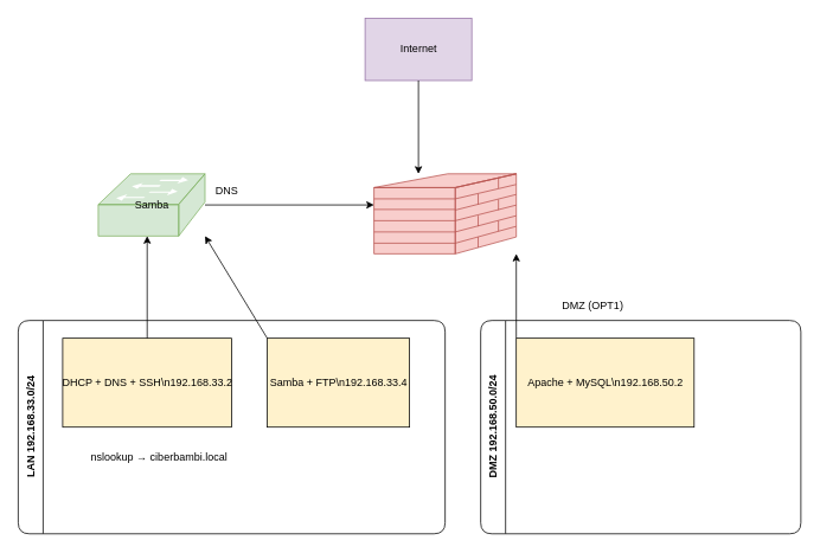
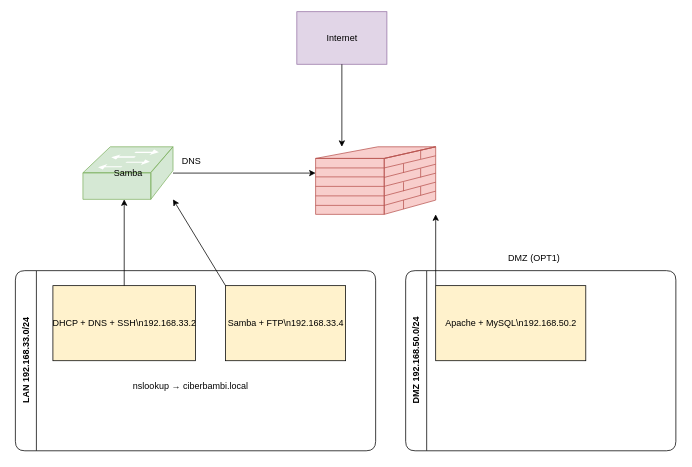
  <mxCell id="0" />
  <mxCell id="1" parent="0" />
- <mxCell id="2" value="Internet" style="shape=mxgraph.cisco.network.cloud;html=1;perimeter=orthogonalPerimeter;fillColor=#e1d5e7;strokeColor=#9673a6;" parent="1" vertex="1"><mxGeometry x="410" y="20" width="120" height="70" as="geometry" /></mxCell>
+ <mxCell id="2" value="Internet" style="shape=mxgraph.cisco.network.cloud;html=1;perimeter=orthogonalPerimeter;fillColor=#e1d5e7;strokeColor=#9673a6;" parent="1" vertex="1"><mxGeometry x="395" y="15" width="120" height="70" as="geometry" /></mxCell>
  <mxCell id="3" value="" style="shape=mxgraph.cisco.security.firewall;html=1;perimeter=orthogonalPerimeter;fillColor=#f8cecc;strokeColor=#b85450;" parent="1" vertex="1"><mxGeometry x="420" y="195" width="160" height="90" as="geometry" /></mxCell>
  <mxCell id="4" value="DNS" style="text;html=1;whiteSpace=wrap;align=left;verticalAlign=top;" parent="1" vertex="1"><mxGeometry x="240" y="200" width="40" height="20" as="geometry" /></mxCell>
- <mxCell id="5" value="DMZ (OPT1)" style="text;html=1;whiteSpace=wrap;align=left;verticalAlign=top;" parent="1" vertex="1"><mxGeometry x="630" y="330" width="90" height="20" as="geometry" /></mxCell>
+ <mxCell id="5" value="DMZ (OPT1)" style="text;html=1;whiteSpace=wrap;align=left;verticalAlign=top;" parent="1" vertex="1"><mxGeometry x="675" y="330" width="90" height="20" as="geometry" /></mxCell>
  <mxCell id="6" value="Samba" style="shape=mxgraph.cisco.switches.workgroup_switch;html=1;perimeter=orthogonalPerimeter;fillColor=#d5e8d4;strokeColor=#82b366;" parent="1" vertex="1"><mxGeometry x="110" y="195" width="120" height="70" as="geometry" /></mxCell>
  <mxCell id="7" value="LAN 192.168.33.0/24" style="swimlane;rounded=1;html=1;horizontal=0;startSize=28;fillColor=#ffffff;strokeColor=#000000;" parent="1" vertex="1"><mxGeometry x="20" y="360" width="480" height="240" as="geometry" /></mxCell>
  <mxCell id="8" value="DHCP + DNS + SSH\n192.168.33.2" style="shape=mxgraph.cisco.servers.generic_server;html=1;perimeter=orthogonalPerimeter;fillColor=#fff2cc;strokeColor=#000000;" parent="7" vertex="1"><mxGeometry x="50" y="20" width="190" height="100" as="geometry" /></mxCell>
  <mxCell id="9" value="Samba + FTP\n192.168.33.4" style="shape=mxgraph.cisco.servers.generic_server;html=1;perimeter=orthogonalPerimeter;fillColor=#fff2cc;strokeColor=#000000;" parent="7" vertex="1"><mxGeometry x="280" y="20" width="160" height="100" as="geometry" /></mxCell>
  <mxCell id="10" value="DMZ 192.168.50.0/24" style="swimlane;rounded=1;html=1;horizontal=0;startSize=28;fillColor=#ffffff;strokeColor=#000000;" parent="1" vertex="1"><mxGeometry x="540" y="360" width="360" height="240" as="geometry" /></mxCell>
  <mxCell id="11" value="Apache + MySQL\n192.168.50.2" style="shape=mxgraph.cisco.servers.generic_server;html=1;perimeter=orthogonalPerimeter;fillColor=#fff2cc;strokeColor=#000000;" parent="10" vertex="1"><mxGeometry x="40" y="20" width="200" height="100" as="geometry" /></mxCell>
- <mxCell id="12" value="nslookup → ciberbambi.local" style="text;html=1;whiteSpace=wrap;align=left;verticalAlign=top;" parent="1" vertex="1"><mxGeometry x="100" y="500" width="230" height="50" as="geometry" /></mxCell>
+ <mxCell id="12" value="nslookup → ciberbambi.local" style="text;html=1;whiteSpace=wrap;align=left;verticalAlign=top;" parent="1" vertex="1"><mxGeometry x="175" y="500" width="230" height="50" as="geometry" /></mxCell>
  <mxCell id="13" style="endArrow=classic;" parent="1" source="2" target="3" edge="1"><mxGeometry relative="1" as="geometry" /></mxCell>
  <mxCell id="14" style="endArrow=classic;" parent="1" source="6" target="3" edge="1"><mxGeometry relative="1" as="geometry" /></mxCell>
  <mxCell id="15" style="endArrow=classic;" parent="1" source="8" target="6" edge="1"><mxGeometry relative="1" as="geometry" /></mxCell>
  <mxCell id="16" style="endArrow=classic;" parent="1" source="9" target="6" edge="1"><mxGeometry relative="1" as="geometry" /></mxCell>
  <mxCell id="17" style="endArrow=classic;" parent="1" source="11" target="3" edge="1"><mxGeometry relative="1" as="geometry" /></mxCell>
